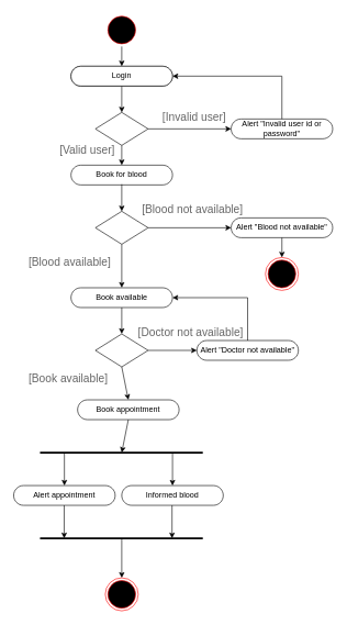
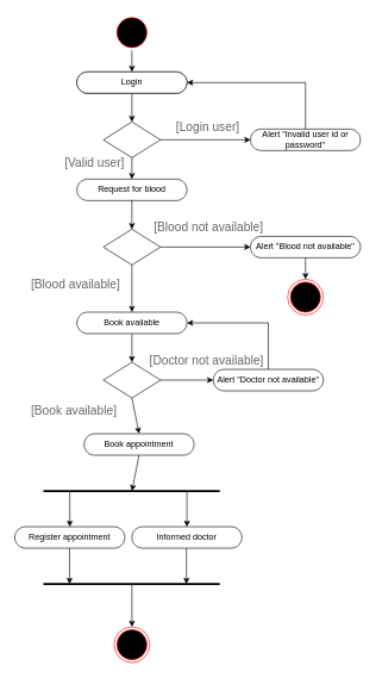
  <mxCell id="0" />
  <mxCell id="1" parent="0" />
  <mxCell id="2" value="" style="ellipse;html=1;shape=startState;fillColor=#000000;strokeColor=#ff0000;fontSize=15;movable=0;resizable=0;rotatable=0;deletable=0;editable=0;locked=1;connectable=0;" parent="1" vertex="1"><mxGeometry x="159" y="20" width="50" height="50" as="geometry" /></mxCell>
  <mxCell id="3" value="" style="endArrow=classic;html=1;rounded=0;exitX=0.5;exitY=1;exitDx=0;exitDy=0;entryX=0.5;entryY=0.5;entryDx=0;entryDy=-15;entryPerimeter=0;movable=0;resizable=0;rotatable=0;deletable=0;editable=0;locked=1;connectable=0;" parent="1" source="2" target="4" edge="1"><mxGeometry width="50" height="50" relative="1" as="geometry"><mxPoint x="140" y="230" as="sourcePoint" /><mxPoint x="184" y="100" as="targetPoint" /></mxGeometry></mxCell>
  <mxCell id="4" value="Login" style="html=1;dashed=0;whiteSpace=wrap;shape=mxgraph.dfd.start;movable=0;resizable=0;rotatable=0;deletable=0;editable=0;locked=1;connectable=0;" parent="1" vertex="1"><mxGeometry x="107" y="100" width="154" height="30" as="geometry" /></mxCell>
  <mxCell id="5" value="" style="rhombus;whiteSpace=wrap;html=1;movable=0;resizable=0;rotatable=0;deletable=0;editable=0;locked=1;connectable=0;" parent="1" vertex="1"><mxGeometry x="144" y="170" width="80" height="50" as="geometry" /></mxCell>
  <mxCell id="6" value="" style="endArrow=classic;html=1;rounded=0;exitX=0.5;exitY=0.5;exitDx=0;exitDy=15;exitPerimeter=0;entryX=0.5;entryY=0;entryDx=0;entryDy=0;movable=0;resizable=0;rotatable=0;deletable=0;editable=0;locked=1;connectable=0;" parent="1" source="4" target="5" edge="1"><mxGeometry width="50" height="50" relative="1" as="geometry"><mxPoint x="190" y="180" as="sourcePoint" /><mxPoint x="184" y="170" as="targetPoint" /></mxGeometry></mxCell>
- <mxCell id="7" value="[Invalid user]" style="strokeWidth=1;shadow=0;dashed=0;align=center;html=1;shape=mxgraph.mockup.text.textBox;fontColor=#666666;align=left;fontSize=17;spacingLeft=4;spacingTop=-3;whiteSpace=wrap;strokeColor=none;mainText=;fillColor=none;movable=0;resizable=0;rotatable=0;deletable=0;editable=0;locked=1;connectable=0;" parent="1" vertex="1"><mxGeometry x="240" y="160" width="116" height="40" as="geometry" /></mxCell>
+ <mxCell id="7" value="[Login user]" style="strokeWidth=1;shadow=0;dashed=0;align=center;html=1;shape=mxgraph.mockup.text.textBox;fontColor=#666666;align=left;fontSize=17;spacingLeft=4;spacingTop=-3;whiteSpace=wrap;strokeColor=none;mainText=;fillColor=none;movable=0;resizable=0;rotatable=0;deletable=0;editable=0;locked=1;connectable=0;" parent="1" vertex="1"><mxGeometry x="240" y="160" width="116" height="40" as="geometry" /></mxCell>
  <mxCell id="8" value="Login" style="html=1;dashed=0;whiteSpace=wrap;shape=mxgraph.dfd.start;movable=0;resizable=0;rotatable=0;deletable=0;editable=0;locked=1;connectable=0;" parent="1" vertex="1"><mxGeometry x="107" y="100" width="154" height="30" as="geometry" /></mxCell>
  <mxCell id="9" value="Alert &quot;Invalid user id or password&quot;" style="html=1;dashed=0;whiteSpace=wrap;shape=mxgraph.dfd.start;movable=0;resizable=0;rotatable=0;deletable=0;editable=0;locked=1;connectable=0;" parent="1" vertex="1"><mxGeometry x="350" y="180" width="154" height="30" as="geometry" /></mxCell>
  <mxCell id="10" value="" style="endArrow=classic;html=1;rounded=0;exitX=1;exitY=0.5;exitDx=0;exitDy=0;entryX=0;entryY=0.5;entryDx=0;entryDy=0;entryPerimeter=0;movable=0;resizable=0;rotatable=0;deletable=0;editable=0;locked=1;connectable=0;" parent="1" source="5" target="9" edge="1"><mxGeometry width="50" height="50" relative="1" as="geometry"><mxPoint x="250" y="190" as="sourcePoint" /><mxPoint x="250" y="230" as="targetPoint" /></mxGeometry></mxCell>
  <mxCell id="11" value="" style="endArrow=classic;html=1;rounded=0;exitX=0.5;exitY=0.5;exitDx=0;exitDy=-15;exitPerimeter=0;entryX=1;entryY=0.5;entryDx=0;entryDy=0;entryPerimeter=0;movable=0;resizable=0;rotatable=0;deletable=0;editable=0;locked=1;connectable=0;" parent="1" source="9" target="8" edge="1"><mxGeometry width="50" height="50" relative="1" as="geometry"><mxPoint x="364" y="129.2" as="sourcePoint" /><mxPoint x="427" y="80" as="targetPoint" /><Array as="points"><mxPoint x="427" y="115" /></Array></mxGeometry></mxCell>
  <mxCell id="12" value="" style="endArrow=classic;html=1;rounded=0;exitX=0.5;exitY=1;exitDx=0;exitDy=0;entryX=0.5;entryY=0.5;entryDx=0;entryDy=-15;entryPerimeter=0;movable=0;resizable=0;rotatable=0;deletable=0;editable=0;locked=1;connectable=0;" parent="1" source="5" target="13" edge="1"><mxGeometry width="50" height="50" relative="1" as="geometry"><mxPoint x="184" y="250" as="sourcePoint" /><mxPoint x="184" y="250" as="targetPoint" /></mxGeometry></mxCell>
- <mxCell id="13" value="Book for blood" style="html=1;dashed=0;whiteSpace=wrap;shape=mxgraph.dfd.start;movable=0;resizable=0;rotatable=0;deletable=0;editable=0;locked=1;connectable=0;" parent="1" vertex="1"><mxGeometry x="107" y="250" width="154" height="30" as="geometry" /></mxCell>
+ <mxCell id="13" value="Request for blood" style="html=1;dashed=0;whiteSpace=wrap;shape=mxgraph.dfd.start;movable=0;resizable=0;rotatable=0;deletable=0;editable=0;locked=1;connectable=0;" parent="1" vertex="1"><mxGeometry x="107" y="250" width="154" height="30" as="geometry" /></mxCell>
  <mxCell id="14" value="[Valid user]" style="strokeWidth=1;shadow=0;dashed=0;align=center;html=1;shape=mxgraph.mockup.text.textBox;fontColor=#666666;align=left;fontSize=17;spacingLeft=4;spacingTop=-3;whiteSpace=wrap;strokeColor=none;mainText=;fillColor=none;movable=0;resizable=0;rotatable=0;deletable=0;editable=0;locked=1;connectable=0;" parent="1" vertex="1"><mxGeometry x="84" y="210" width="116" height="40" as="geometry" /></mxCell>
  <mxCell id="15" value="Alert &quot;Blood not available&quot;" style="html=1;dashed=0;whiteSpace=wrap;shape=mxgraph.dfd.start;movable=0;resizable=0;rotatable=0;deletable=0;editable=0;locked=1;connectable=0;" parent="1" vertex="1"><mxGeometry x="350" y="330" width="154" height="30" as="geometry" /></mxCell>
  <mxCell id="16" value="" style="endArrow=classic;html=1;rounded=0;exitX=1;exitY=0.5;exitDx=0;exitDy=0;entryX=0;entryY=0.5;entryDx=0;entryDy=0;entryPerimeter=0;movable=0;resizable=0;rotatable=0;deletable=0;editable=0;locked=1;connectable=0;" parent="1" source="42" target="15" edge="1"><mxGeometry width="50" height="50" relative="1" as="geometry"><mxPoint x="261" y="344" as="sourcePoint" /><mxPoint x="376" y="308.6" as="targetPoint" /></mxGeometry></mxCell>
  <mxCell id="17" value="[Blood not available]" style="strokeWidth=1;shadow=0;dashed=0;align=center;html=1;shape=mxgraph.mockup.text.textBox;fontColor=#666666;align=left;fontSize=17;spacingLeft=4;spacingTop=-3;whiteSpace=wrap;strokeColor=none;mainText=;fillColor=none;movable=0;resizable=0;rotatable=0;deletable=0;editable=0;locked=1;connectable=0;" parent="1" vertex="1"><mxGeometry x="209" y="299" width="166" height="40" as="geometry" /></mxCell>
  <mxCell id="18" value="" style="endArrow=classic;html=1;rounded=0;exitX=0.5;exitY=0.5;exitDx=0;exitDy=15;exitPerimeter=0;entryX=0.5;entryY=0;entryDx=0;entryDy=0;movable=0;resizable=0;rotatable=0;deletable=0;editable=0;locked=1;connectable=0;" parent="1" source="15" target="19" edge="1"><mxGeometry width="50" height="50" relative="1" as="geometry"><mxPoint x="290" y="460" as="sourcePoint" /><mxPoint x="427" y="410" as="targetPoint" /></mxGeometry></mxCell>
  <mxCell id="19" value="" style="ellipse;html=1;shape=endState;fillColor=#000000;strokeColor=#ff0000;movable=0;resizable=0;rotatable=0;deletable=0;editable=0;locked=1;connectable=0;" parent="1" vertex="1"><mxGeometry x="402" y="390" width="50" height="50" as="geometry" /></mxCell>
  <mxCell id="20" value="Book available" style="html=1;dashed=0;whiteSpace=wrap;shape=mxgraph.dfd.start;movable=0;resizable=0;rotatable=0;deletable=0;editable=0;locked=1;connectable=0;" parent="1" vertex="1"><mxGeometry x="107" y="436" width="154" height="30" as="geometry" /></mxCell>
  <mxCell id="21" value="[Blood available]" style="strokeWidth=1;shadow=0;dashed=0;align=center;html=1;shape=mxgraph.mockup.text.textBox;fontColor=#666666;align=left;fontSize=17;spacingLeft=4;spacingTop=-3;whiteSpace=wrap;strokeColor=none;mainText=;fillColor=none;movable=0;resizable=0;rotatable=0;deletable=0;editable=0;locked=1;connectable=0;" parent="1" vertex="1"><mxGeometry x="37" y="380" width="134" height="40" as="geometry" /></mxCell>
  <mxCell id="22" value="" style="endArrow=classic;html=1;rounded=0;exitX=0.5;exitY=0.5;exitDx=0;exitDy=15;exitPerimeter=0;entryX=0.5;entryY=0;entryDx=0;entryDy=0;movable=0;resizable=0;rotatable=0;deletable=0;editable=0;locked=1;connectable=0;" parent="1" source="20" target="23" edge="1"><mxGeometry width="50" height="50" relative="1" as="geometry"><mxPoint x="183" y="476" as="sourcePoint" /><mxPoint x="184" y="506" as="targetPoint" /></mxGeometry></mxCell>
  <mxCell id="23" value="" style="rhombus;whiteSpace=wrap;html=1;movable=0;resizable=0;rotatable=0;deletable=0;editable=0;locked=1;connectable=0;" parent="1" vertex="1"><mxGeometry x="144" y="506" width="80" height="50" as="geometry" /></mxCell>
  <mxCell id="24" value="" style="endArrow=classic;html=1;rounded=0;exitX=1;exitY=0.5;exitDx=0;exitDy=0;entryX=0;entryY=0.5;entryDx=0;entryDy=0;entryPerimeter=0;movable=0;resizable=0;rotatable=0;deletable=0;editable=0;locked=1;connectable=0;" parent="1" source="23" target="25" edge="1"><mxGeometry width="50" height="50" relative="1" as="geometry"><mxPoint x="225" y="531" as="sourcePoint" /><mxPoint x="310" y="531" as="targetPoint" /></mxGeometry></mxCell>
  <mxCell id="25" value="Alert &quot;Doctor not available&quot;" style="html=1;dashed=0;whiteSpace=wrap;shape=mxgraph.dfd.start;movable=0;resizable=0;rotatable=0;deletable=0;editable=0;locked=1;connectable=0;" parent="1" vertex="1"><mxGeometry x="298" y="516" width="154" height="30" as="geometry" /></mxCell>
  <mxCell id="26" value="" style="endArrow=classic;html=1;rounded=0;exitX=0.5;exitY=0.5;exitDx=0;exitDy=-15;exitPerimeter=0;entryX=1;entryY=0.5;entryDx=0;entryDy=0;entryPerimeter=0;movable=0;resizable=0;rotatable=0;deletable=0;editable=0;locked=1;connectable=0;" parent="1" source="25" target="20" edge="1"><mxGeometry width="50" height="50" relative="1" as="geometry"><mxPoint x="375" y="491" as="sourcePoint" /><mxPoint x="209" y="426" as="targetPoint" /><Array as="points"><mxPoint x="375" y="451" /></Array></mxGeometry></mxCell>
  <mxCell id="27" value="[Doctor not available]" style="strokeWidth=1;shadow=0;dashed=0;align=center;html=1;shape=mxgraph.mockup.text.textBox;fontColor=#666666;align=left;fontSize=17;spacingLeft=4;spacingTop=-3;whiteSpace=wrap;strokeColor=none;mainText=;fillColor=none;movable=0;resizable=0;rotatable=0;deletable=0;editable=0;locked=1;connectable=0;" parent="1" vertex="1"><mxGeometry x="203" y="486" width="166" height="40" as="geometry" /></mxCell>
  <mxCell id="28" value="Book appointment" style="html=1;dashed=0;whiteSpace=wrap;shape=mxgraph.dfd.start;movable=0;resizable=0;rotatable=0;deletable=0;editable=0;locked=1;connectable=0;" parent="1" vertex="1"><mxGeometry x="117" y="606" width="154" height="30" as="geometry" /></mxCell>
  <mxCell id="29" value="" style="endArrow=classic;html=1;rounded=0;exitX=0.5;exitY=1;exitDx=0;exitDy=0;entryX=0.5;entryY=0.5;entryDx=0;entryDy=-15;entryPerimeter=0;movable=0;resizable=0;rotatable=0;deletable=0;editable=0;locked=1;connectable=0;" parent="1" source="23" target="28" edge="1"><mxGeometry width="50" height="50" relative="1" as="geometry"><mxPoint x="234" y="541" as="sourcePoint" /><mxPoint x="308" y="541" as="targetPoint" /></mxGeometry></mxCell>
  <mxCell id="30" value="[Book available]" style="strokeWidth=1;shadow=0;dashed=0;align=center;html=1;shape=mxgraph.mockup.text.textBox;fontColor=#666666;align=left;fontSize=17;spacingLeft=4;spacingTop=-3;whiteSpace=wrap;strokeColor=none;mainText=;fillColor=none;movable=0;resizable=0;rotatable=0;deletable=0;editable=0;locked=1;connectable=0;" parent="1" vertex="1"><mxGeometry x="37" y="556" width="166" height="40" as="geometry" /></mxCell>
  <mxCell id="31" value="" style="endArrow=classic;html=1;rounded=0;exitX=0.5;exitY=0.5;exitDx=0;exitDy=15;exitPerimeter=0;movable=0;resizable=0;rotatable=0;deletable=0;editable=0;locked=1;connectable=0;" parent="1" source="28" edge="1"><mxGeometry width="50" height="50" relative="1" as="geometry"><mxPoint x="184" y="686" as="sourcePoint" /><mxPoint x="184" y="686" as="targetPoint" /></mxGeometry></mxCell>
  <mxCell id="32" value="" style="endArrow=none;startArrow=none;endFill=0;startFill=0;endSize=8;html=1;verticalAlign=bottom;labelBackgroundColor=none;strokeWidth=3;rounded=0;movable=0;resizable=0;rotatable=0;deletable=0;editable=0;locked=1;connectable=0;" parent="1" edge="1"><mxGeometry width="160" relative="1" as="geometry"><mxPoint x="60" y="686" as="sourcePoint" /><mxPoint x="307" y="686" as="targetPoint" /></mxGeometry></mxCell>
- <mxCell id="33" value="Alert appointment" style="html=1;dashed=0;whiteSpace=wrap;shape=mxgraph.dfd.start;movable=0;resizable=0;rotatable=0;deletable=0;editable=0;locked=1;connectable=0;" parent="1" vertex="1"><mxGeometry x="20" y="736" width="154" height="30" as="geometry" /></mxCell>
- <mxCell id="34" value="Informed blood" style="html=1;dashed=0;whiteSpace=wrap;shape=mxgraph.dfd.start;movable=0;resizable=0;rotatable=0;deletable=0;editable=0;locked=1;connectable=0;" parent="1" vertex="1"><mxGeometry x="184" y="736" width="154" height="30" as="geometry" /></mxCell>
+ <mxCell id="33" value="Register appointment" style="html=1;dashed=0;whiteSpace=wrap;shape=mxgraph.dfd.start;movable=0;resizable=0;rotatable=0;deletable=0;editable=0;locked=1;connectable=0;" parent="1" vertex="1"><mxGeometry x="20" y="736" width="154" height="30" as="geometry" /></mxCell>
+ <mxCell id="34" value="Informed doctor" style="html=1;dashed=0;whiteSpace=wrap;shape=mxgraph.dfd.start;movable=0;resizable=0;rotatable=0;deletable=0;editable=0;locked=1;connectable=0;" parent="1" vertex="1"><mxGeometry x="184" y="736" width="154" height="30" as="geometry" /></mxCell>
  <mxCell id="35" value="" style="endArrow=classic;html=1;rounded=0;entryX=0.5;entryY=0.5;entryDx=0;entryDy=-15;entryPerimeter=0;movable=0;resizable=0;rotatable=0;deletable=0;editable=0;locked=1;connectable=0;" parent="1" target="33" edge="1"><mxGeometry width="50" height="50" relative="1" as="geometry"><mxPoint x="97" y="686" as="sourcePoint" /><mxPoint x="194" y="696" as="targetPoint" /></mxGeometry></mxCell>
  <mxCell id="36" value="" style="endArrow=classic;html=1;rounded=0;entryX=0.5;entryY=0.5;entryDx=0;entryDy=-15;entryPerimeter=0;movable=0;resizable=0;rotatable=0;deletable=0;editable=0;locked=1;connectable=0;" parent="1" target="34" edge="1"><mxGeometry width="50" height="50" relative="1" as="geometry"><mxPoint x="261" y="686" as="sourcePoint" /><mxPoint x="250" y="736" as="targetPoint" /></mxGeometry></mxCell>
  <mxCell id="37" value="" style="endArrow=none;startArrow=none;endFill=0;startFill=0;endSize=8;html=1;verticalAlign=bottom;labelBackgroundColor=none;strokeWidth=3;rounded=0;movable=0;resizable=0;rotatable=0;deletable=0;editable=0;locked=1;connectable=0;" parent="1" edge="1"><mxGeometry width="160" relative="1" as="geometry"><mxPoint x="60" y="816" as="sourcePoint" /><mxPoint x="307" y="816" as="targetPoint" /></mxGeometry></mxCell>
  <mxCell id="38" value="" style="endArrow=classic;html=1;rounded=0;entryX=0.5;entryY=0.5;entryDx=0;entryDy=-15;entryPerimeter=0;movable=0;resizable=0;rotatable=0;deletable=0;editable=0;locked=1;connectable=0;" parent="1" edge="1"><mxGeometry width="50" height="50" relative="1" as="geometry"><mxPoint x="96.66" y="766" as="sourcePoint" /><mxPoint x="96.66" y="816" as="targetPoint" /></mxGeometry></mxCell>
  <mxCell id="39" value="" style="endArrow=classic;html=1;rounded=0;entryX=0.5;entryY=0.5;entryDx=0;entryDy=-15;entryPerimeter=0;movable=0;resizable=0;rotatable=0;deletable=0;editable=0;locked=1;connectable=0;" parent="1" edge="1"><mxGeometry width="50" height="50" relative="1" as="geometry"><mxPoint x="260.31" y="766" as="sourcePoint" /><mxPoint x="260.31" y="816" as="targetPoint" /></mxGeometry></mxCell>
  <mxCell id="40" value="" style="endArrow=classic;html=1;rounded=0;entryX=0.5;entryY=0;entryDx=0;entryDy=0;movable=0;resizable=0;rotatable=0;deletable=0;editable=0;locked=1;connectable=0;" parent="1" target="41" edge="1"><mxGeometry width="50" height="50" relative="1" as="geometry"><mxPoint x="184" y="816" as="sourcePoint" /><mxPoint x="183" y="876" as="targetPoint" /></mxGeometry></mxCell>
  <mxCell id="41" value="" style="ellipse;html=1;shape=endState;fillColor=#000000;strokeColor=#ff0000;movable=0;resizable=0;rotatable=0;deletable=0;editable=0;locked=1;connectable=0;" parent="1" vertex="1"><mxGeometry x="159" y="876" width="50" height="50" as="geometry" /></mxCell>
  <mxCell id="42" value="" style="rhombus;whiteSpace=wrap;html=1;movable=0;resizable=0;rotatable=0;deletable=0;editable=0;locked=1;connectable=0;" vertex="1" parent="1"><mxGeometry x="144" y="320" width="80" height="50" as="geometry" /></mxCell>
  <mxCell id="43" value="" style="endArrow=classic;html=1;rounded=0;entryX=0.5;entryY=0;entryDx=0;entryDy=0;movable=0;resizable=0;rotatable=0;deletable=0;editable=0;locked=1;connectable=0;" edge="1" parent="1" target="42"><mxGeometry width="50" height="50" relative="1" as="geometry"><mxPoint x="184" y="279" as="sourcePoint" /><mxPoint x="183" y="339" as="targetPoint" /></mxGeometry></mxCell>
  <mxCell id="44" value="" style="endArrow=classic;html=1;rounded=0;entryX=0.5;entryY=0.5;entryDx=0;entryDy=-15;movable=0;resizable=0;rotatable=0;deletable=0;editable=0;locked=1;connectable=0;exitX=0.5;exitY=1;exitDx=0;exitDy=0;entryPerimeter=0;" edge="1" parent="1" source="42" target="20"><mxGeometry width="50" height="50" relative="1" as="geometry"><mxPoint x="183.41" y="383" as="sourcePoint" /><mxPoint x="183.41" y="424" as="targetPoint" /></mxGeometry></mxCell>
